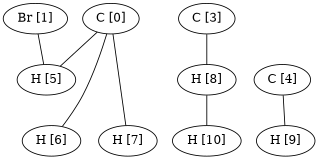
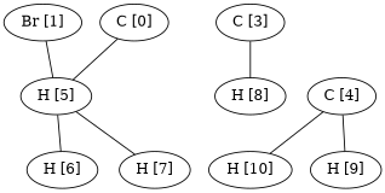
  graph {
    n1 [label="C [0]"]
    n2 [label="H [5]"]
    n3 [label="H [6]"]
    n4 [label="H [7]"]
    n5 [label="C [3]"]
    n6 [label="H [8]"]
    n7 [label="Br [1]"]
    n8 [label="C [4]"]
    n9 [label="H [9]"]
    n10 [label="H [10]"]
    n1 -- n2
-   n1 -- n3
-   n1 -- n4
+   n2 -- n3
+   n2 -- n4
    n5 -- n6
    n7 -- n2
    n8 -- n9
-   n6 -- n10
+   n8 -- n10
  }
